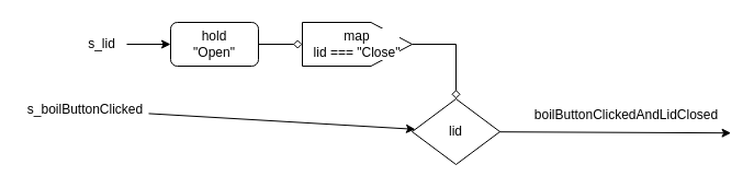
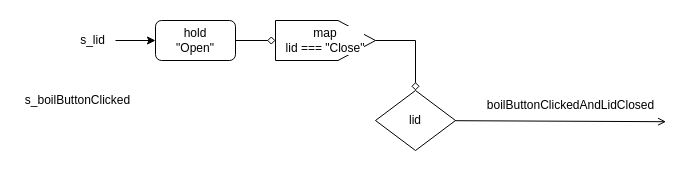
  <mxCell id="0" />
  <mxCell id="1" parent="0" />
  <mxCell id="2" value="s_lid" style="text;html=1;align=center;verticalAlign=middle;whiteSpace=wrap;rounded=0;fontSize=12;fontFamily=Helvetica;fontColor=default;labelBackgroundColor=default;" vertex="1" parent="1"><mxGeometry x="70" y="30" width="45" height="20" as="geometry" /></mxCell>
  <mxCell id="3" value="s_boilButtonClicked" style="text;html=1;align=center;verticalAlign=middle;whiteSpace=wrap;rounded=0;fontSize=12;fontFamily=Helvetica;fontColor=default;labelBackgroundColor=default;" vertex="1" parent="1"><mxGeometry x="20" y="90" width="115" height="20" as="geometry" /></mxCell>
  <mxCell id="4" value="hold&lt;div&gt;&quot;Open&quot;&lt;/div&gt;" style="rounded=1;whiteSpace=wrap;html=1;fontFamily=Helvetica;fontSize=12;fontColor=default;labelBackgroundColor=default;" vertex="1" parent="1"><mxGeometry x="155" y="20" width="80" height="40" as="geometry" /></mxCell>
  <mxCell id="5" value="map&lt;div&gt;lid === &quot;Close&quot;&lt;/div&gt;" style="shape=offPageConnector;whiteSpace=wrap;html=1;fontFamily=Helvetica;fontSize=12;fontColor=default;labelBackgroundColor=default;direction=north;" vertex="1" parent="1"><mxGeometry x="275" y="20" width="100" height="40" as="geometry" /></mxCell>
  <mxCell id="6" value="" style="endArrow=classic;html=1;rounded=0;" edge="1" parent="1" source="2" target="4"><mxGeometry width="50" height="50" relative="1" as="geometry"><mxPoint x="245" y="150" as="sourcePoint" /><mxPoint x="295" y="100" as="targetPoint" /></mxGeometry></mxCell>
  <mxCell id="7" value="" style="endArrow=diamond;html=1;rounded=0;endFill=0;" edge="1" parent="1" source="4" target="5"><mxGeometry width="50" height="50" relative="1" as="geometry"><mxPoint x="245" y="150" as="sourcePoint" /><mxPoint x="295" y="100" as="targetPoint" /></mxGeometry></mxCell>
  <mxCell id="8" value="lid" style="rhombus;whiteSpace=wrap;html=1;" vertex="1" parent="1"><mxGeometry x="375" y="90" width="80" height="60" as="geometry" /></mxCell>
- <mxCell id="9" value="" style="endArrow=classic;html=1;rounded=0;" edge="1" parent="1" source="3" target="8"><mxGeometry width="50" height="50" relative="1" as="geometry"><mxPoint x="305" y="190" as="sourcePoint" /><mxPoint x="355" y="140" as="targetPoint" /></mxGeometry></mxCell>
  <mxCell id="10" value="" style="endArrow=diamond;html=1;rounded=0;endFill=0;" edge="1" parent="1" source="5" target="8"><mxGeometry width="50" height="50" relative="1" as="geometry"><mxPoint x="415" y="30" as="sourcePoint" /><mxPoint x="455" y="30" as="targetPoint" /><Array as="points"><mxPoint x="415" y="40" /></Array></mxGeometry></mxCell>
- <mxCell id="11" value="" style="endArrow=classic;html=1;rounded=0;entryX=1.003;entryY=1.04;entryDx=0;entryDy=0;entryPerimeter=0;" edge="1" parent="1" source="8" target="12"><mxGeometry width="50" height="50" relative="1" as="geometry"><mxPoint x="515" y="190" as="sourcePoint" /><mxPoint x="555" y="120" as="targetPoint" /></mxGeometry></mxCell>
+ <mxCell id="11" value="" style="endArrow=open;html=1;rounded=0;entryX=1.003;entryY=1.04;entryDx=0;entryDy=0;entryPerimeter=0;" edge="1" parent="1" source="8" target="12"><mxGeometry width="50" height="50" relative="1" as="geometry"><mxPoint x="515" y="190" as="sourcePoint" /><mxPoint x="555" y="120" as="targetPoint" /></mxGeometry></mxCell>
  <mxCell id="12" value="boilButtonClickedAndLidClosed" style="text;html=1;align=center;verticalAlign=middle;resizable=0;points=[];autosize=1;strokeColor=none;fillColor=none;" vertex="1" parent="1"><mxGeometry x="475" y="90" width="190" height="30" as="geometry" /></mxCell>
